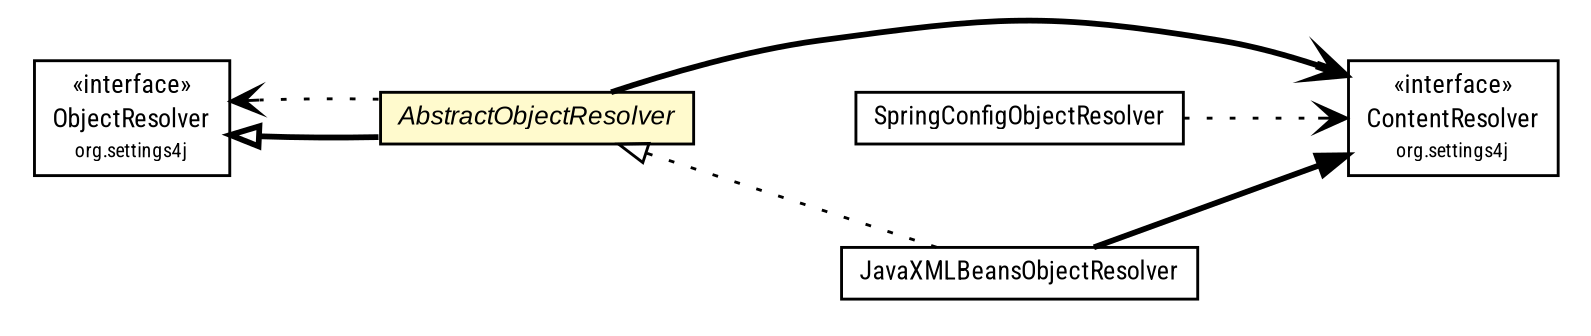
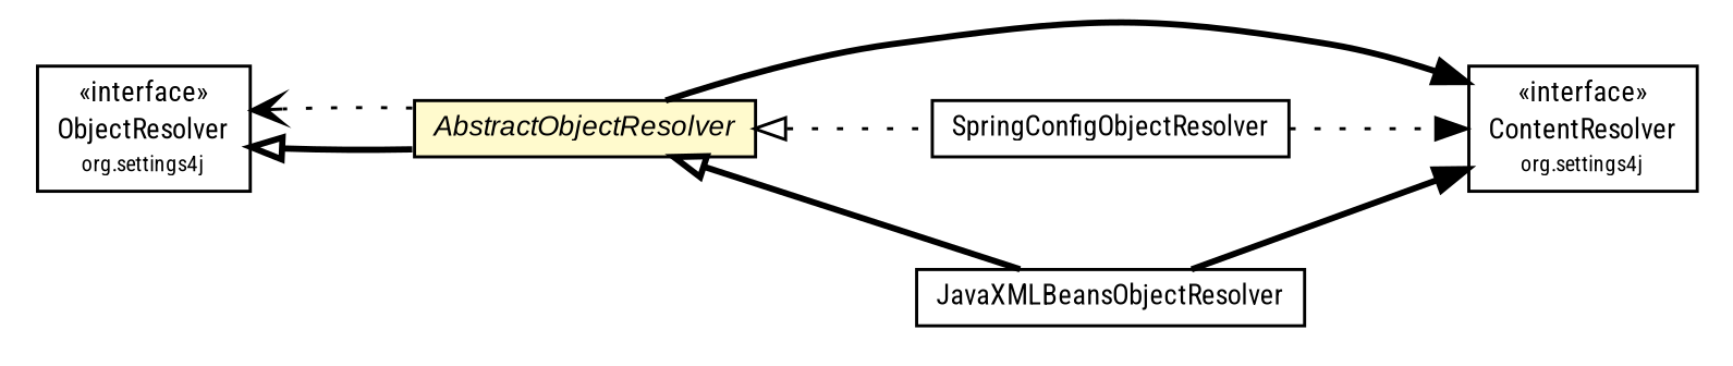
  digraph {
    fontname="Roboto Condensed"
    nodesep=0.25
    rankdir=LR
    ranksep=0.5
    node [fontcolor=black fontname="Roboto Condensed" fontsize=9.0 shape=plaintext]
    edge [fontname="Roboto Condensed" fontsize=10.0 headport=p labelfontname=arial labelfontsize=10 style=dotted tailport=p color=black fontcolor=black]
    n1 [label=<<table title="org.settings4j.ObjectResolver" border="0" cellborder="1" cellspacing="0" cellpadding="2" port="p" href="../ObjectResolver.html"> 		<tr><td><table border="0" cellspacing="0" cellpadding="1"> <tr><td align="center" balign="center"> &#171;interface&#187; </td></tr> <tr><td align="center" balign="center"> ObjectResolver </td></tr> <tr><td align="center" balign="center"><font point-size="7.0"> org.settings4j </font></td></tr> 		</table></td></tr> 		</table>>]
    n2 [label=<<table title="org.settings4j.objectresolver.AbstractObjectResolver" border="0" cellborder="1" cellspacing="0" cellpadding="2" port="p" bgcolor="lemonChiffon" href="./AbstractObjectResolver.html"> 		<tr><td><table border="0" cellspacing="0" cellpadding="1"> <tr><td align="center" balign="center"><font face="arial italic"> AbstractObjectResolver </font></td></tr> 		</table></td></tr> 		</table>>]
    n3 [label=<<table title="org.settings4j.ContentResolver" border="0" cellborder="1" cellspacing="0" cellpadding="2" port="p" href="../ContentResolver.html"> 		<tr><td><table border="0" cellspacing="0" cellpadding="1"> <tr><td align="center" balign="center"> &#171;interface&#187; </td></tr> <tr><td align="center" balign="center"> ContentResolver </td></tr> <tr><td align="center" balign="center"><font point-size="7.0"> org.settings4j </font></td></tr> 		</table></td></tr> 		</table>>]
    n4 [label=<<table title="org.settings4j.objectresolver.SpringConfigObjectResolver" border="0" cellborder="1" cellspacing="0" cellpadding="2" port="p" href="./SpringConfigObjectResolver.html"> 		<tr><td><table border="0" cellspacing="0" cellpadding="1"> <tr><td align="center" balign="center"> SpringConfigObjectResolver </td></tr> 		</table></td></tr> 		</table>>]
    n5 [label=<<table title="org.settings4j.objectresolver.JavaXMLBeansObjectResolver" border="0" cellborder="1" cellspacing="0" cellpadding="2" port="p" href="./JavaXMLBeansObjectResolver.html"> 		<tr><td><table border="0" cellspacing="0" cellpadding="1"> <tr><td align="center" balign="center"> JavaXMLBeansObjectResolver </td></tr> 		</table></td></tr> 		</table>>]
    n1 -> n2 [arrowtail=empty dir=back fontsize=10 style=bold color="" fontcolor=""]
    n2 -> n1 [arrowhead=open]
-   n2 -> n3 [arrowhead=open style=bold]
-   n2 -> n5 [arrowtail=empty dir=back fontsize=10 color="" fontcolor=""]
-   n4 -> n3 [arrowhead=open]
+   n2 -> n3 [arrowhead=normal style=bold]
+   n2 -> n4 [arrowtail=empty dir=back fontsize=10 color="" fontcolor=""]
+   n2 -> n5 [arrowtail=empty dir=back fontsize=10 style=bold color="" fontcolor=""]
+   n4 -> n3 [arrowhead=normal]
    n5 -> n3 [arrowhead=normal style=bold]
  }
